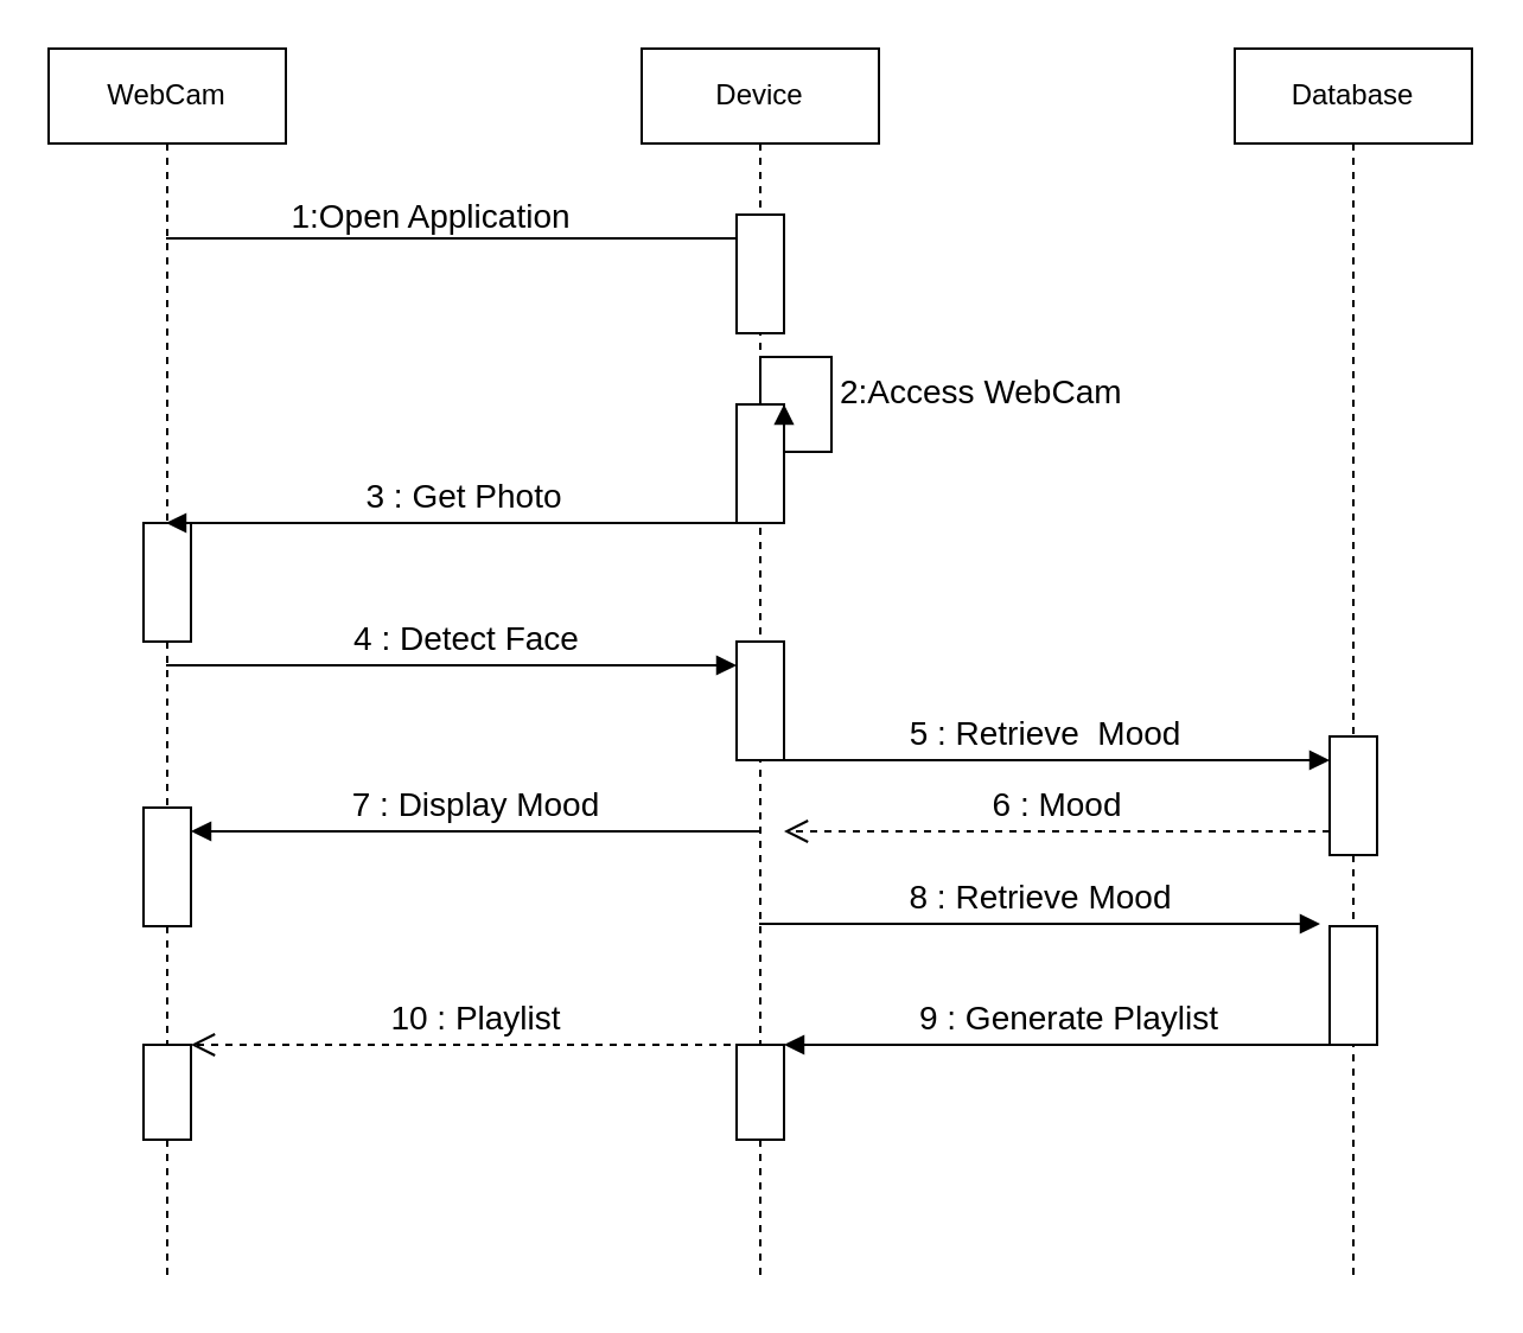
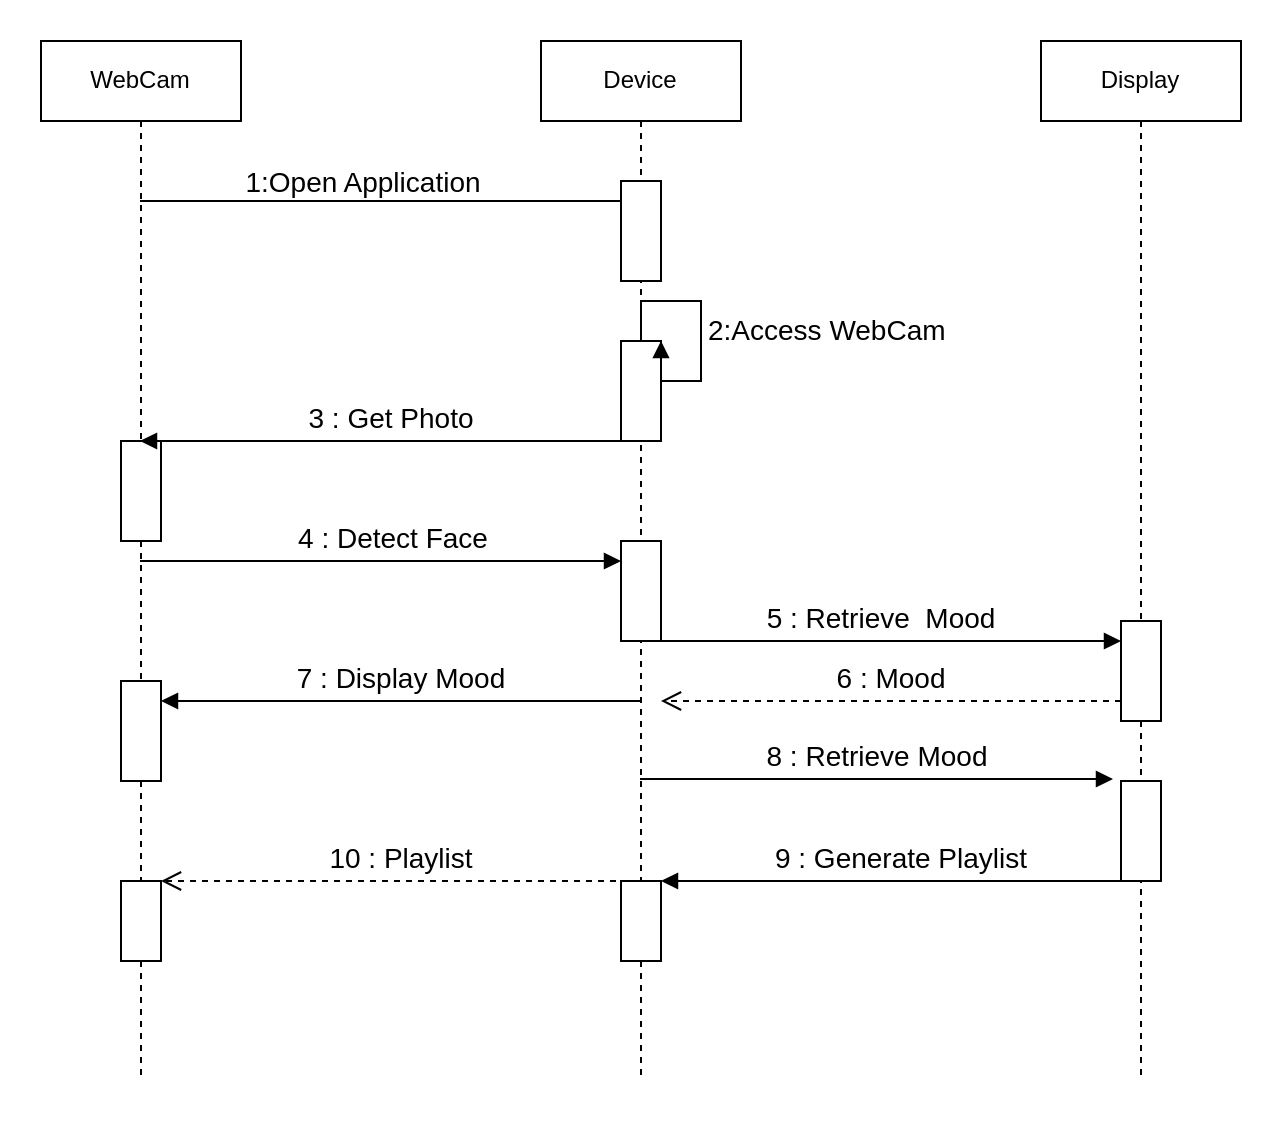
  <mxCell id="0" />
  <mxCell id="1" parent="0" />
  <mxCell id="2" value="" style="html=1;verticalAlign=bottom;labelBackgroundColor=none;endArrow=block;endFill=1;" parent="1" source="10" target="4" edge="1"><mxGeometry width="160" relative="1" as="geometry"><mxPoint x="80" y="100" as="sourcePoint" /><mxPoint x="320" y="110" as="targetPoint" /><Array as="points"><mxPoint x="300" y="100" /></Array></mxGeometry></mxCell>
  <mxCell id="3" value="&lt;font style=&quot;font-size: 14px&quot;&gt;1:Open Application&lt;/font&gt;" style="edgeLabel;html=1;align=center;verticalAlign=middle;resizable=0;points=[];" parent="2" vertex="1" connectable="0"><mxGeometry x="-0.276" y="1" relative="1" as="geometry"><mxPoint x="20" y="-9" as="offset" /></mxGeometry></mxCell>
  <mxCell id="4" value="Device" style="shape=umlLifeline;perimeter=lifelinePerimeter;whiteSpace=wrap;html=1;container=1;collapsible=0;recursiveResize=0;outlineConnect=0;" parent="1" vertex="1"><mxGeometry x="270" y="20" width="100" height="520" as="geometry" /></mxCell>
  <mxCell id="5" value="" style="html=1;points=[];perimeter=orthogonalPerimeter;" parent="4" vertex="1"><mxGeometry x="40" y="70" width="20" height="50" as="geometry" /></mxCell>
  <mxCell id="6" value="" style="html=1;points=[];perimeter=orthogonalPerimeter;" parent="4" vertex="1"><mxGeometry x="40" y="150" width="20" height="50" as="geometry" /></mxCell>
  <mxCell id="7" value="&lt;font style=&quot;font-size: 14px&quot;&gt;2:Access WebCam&lt;/font&gt;" style="edgeStyle=orthogonalEdgeStyle;html=1;align=left;spacingLeft=2;endArrow=block;rounded=0;entryX=1;entryY=0;" parent="4" target="6" edge="1"><mxGeometry relative="1" as="geometry"><mxPoint x="50" y="150" as="sourcePoint" /><Array as="points"><mxPoint x="50" y="130" /><mxPoint x="80" y="130" /><mxPoint x="80" y="170" /></Array></mxGeometry></mxCell>
  <mxCell id="8" value="" style="html=1;points=[];perimeter=orthogonalPerimeter;" vertex="1" parent="4"><mxGeometry x="40" y="250" width="20" height="50" as="geometry" /></mxCell>
  <mxCell id="9" value="" style="html=1;points=[];perimeter=orthogonalPerimeter;" vertex="1" parent="4"><mxGeometry x="40" y="420" width="20" height="40" as="geometry" /></mxCell>
  <mxCell id="10" value="WebCam" style="shape=umlLifeline;perimeter=lifelinePerimeter;whiteSpace=wrap;html=1;container=1;collapsible=0;recursiveResize=0;outlineConnect=0;" parent="1" vertex="1"><mxGeometry x="20" y="20" width="100" height="520" as="geometry" /></mxCell>
  <mxCell id="11" value="" style="html=1;points=[];perimeter=orthogonalPerimeter;" vertex="1" parent="10"><mxGeometry x="40" y="200" width="20" height="50" as="geometry" /></mxCell>
  <mxCell id="12" value="" style="html=1;points=[];perimeter=orthogonalPerimeter;" vertex="1" parent="10"><mxGeometry x="40" y="320" width="20" height="50" as="geometry" /></mxCell>
  <mxCell id="13" value="" style="html=1;points=[];perimeter=orthogonalPerimeter;" vertex="1" parent="10"><mxGeometry x="40" y="420" width="20" height="40" as="geometry" /></mxCell>
  <mxCell id="14" value="&lt;font style=&quot;font-size: 14px&quot;&gt;3 : Get Photo&lt;/font&gt;" style="html=1;verticalAlign=bottom;endArrow=block;" edge="1" parent="1" source="4" target="10"><mxGeometry width="80" relative="1" as="geometry"><mxPoint x="190" y="230" as="sourcePoint" /><mxPoint x="270" y="230" as="targetPoint" /><Array as="points"><mxPoint x="220" y="220" /></Array></mxGeometry></mxCell>
  <mxCell id="15" value="&lt;font style=&quot;font-size: 14px&quot;&gt;4 : Detect Face&lt;/font&gt;" style="html=1;verticalAlign=bottom;endArrow=block;" edge="1" parent="1" source="10"><mxGeometry x="0.044" width="80" relative="1" as="geometry"><mxPoint x="310" y="210" as="sourcePoint" /><mxPoint x="310" y="280" as="targetPoint" /><Array as="points"><mxPoint x="260" y="280" /></Array><mxPoint as="offset" /></mxGeometry></mxCell>
- <mxCell id="16" value="Database" style="shape=umlLifeline;perimeter=lifelinePerimeter;whiteSpace=wrap;html=1;container=1;collapsible=0;recursiveResize=0;outlineConnect=0;" vertex="1" parent="1"><mxGeometry x="520" y="20" width="100" height="520" as="geometry" /></mxCell>
+ <mxCell id="16" value="Display" style="shape=umlLifeline;perimeter=lifelinePerimeter;whiteSpace=wrap;html=1;container=1;collapsible=0;recursiveResize=0;outlineConnect=0;" vertex="1" parent="1"><mxGeometry x="520" y="20" width="100" height="520" as="geometry" /></mxCell>
  <mxCell id="17" value="" style="html=1;points=[];perimeter=orthogonalPerimeter;" vertex="1" parent="16"><mxGeometry x="40" y="290" width="20" height="50" as="geometry" /></mxCell>
  <mxCell id="18" value="" style="html=1;points=[];perimeter=orthogonalPerimeter;" vertex="1" parent="16"><mxGeometry x="40" y="370" width="20" height="50" as="geometry" /></mxCell>
  <mxCell id="19" value="&lt;font style=&quot;font-size: 14px&quot;&gt;5 : Retrieve&amp;nbsp; Mood&lt;/font&gt;" style="html=1;verticalAlign=bottom;endArrow=block;" edge="1" parent="1" source="4"><mxGeometry width="80" relative="1" as="geometry"><mxPoint x="310" y="200" as="sourcePoint" /><mxPoint x="560" y="320" as="targetPoint" /><Array as="points"><mxPoint x="480" y="320" /></Array></mxGeometry></mxCell>
  <mxCell id="20" value="&lt;font style=&quot;font-size: 14px&quot;&gt;6 : Mood&lt;/font&gt;" style="html=1;verticalAlign=bottom;endArrow=open;dashed=1;endSize=8;" edge="1" parent="1"><mxGeometry relative="1" as="geometry"><mxPoint x="560" y="350" as="sourcePoint" /><mxPoint x="330" y="350" as="targetPoint" /><Array as="points"><mxPoint x="490" y="350" /><mxPoint x="380" y="350" /></Array></mxGeometry></mxCell>
  <mxCell id="21" value="&lt;font style=&quot;font-size: 14px&quot;&gt;7 : Display Mood&lt;/font&gt;" style="html=1;verticalAlign=bottom;endArrow=block;" edge="1" parent="1" source="4"><mxGeometry width="80" relative="1" as="geometry"><mxPoint x="310" y="200" as="sourcePoint" /><mxPoint x="80" y="350" as="targetPoint" /><Array as="points"><mxPoint x="220" y="350" /></Array></mxGeometry></mxCell>
  <mxCell id="22" value="&lt;font style=&quot;font-size: 14px&quot;&gt;8 : Retrieve Mood&lt;/font&gt;" style="html=1;verticalAlign=bottom;endArrow=block;entryX=-0.2;entryY=-0.02;entryDx=0;entryDy=0;entryPerimeter=0;" edge="1" parent="1" source="4" target="18"><mxGeometry width="80" relative="1" as="geometry"><mxPoint x="310" y="490" as="sourcePoint" /><mxPoint x="390" y="490" as="targetPoint" /></mxGeometry></mxCell>
  <mxCell id="23" value="&lt;span style=&quot;font-size: 14px&quot;&gt;9 :&amp;nbsp;Generate Playlist&lt;/span&gt;" style="html=1;verticalAlign=bottom;endArrow=block;" edge="1" parent="1" source="16"><mxGeometry width="80" relative="1" as="geometry"><mxPoint x="310" y="530" as="sourcePoint" /><mxPoint x="330" y="440" as="targetPoint" /></mxGeometry></mxCell>
  <mxCell id="24" value="&lt;font style=&quot;font-size: 14px&quot;&gt;10 : Playlist&lt;/font&gt;" style="html=1;verticalAlign=bottom;endArrow=open;dashed=1;endSize=8;" edge="1" parent="1" source="4"><mxGeometry relative="1" as="geometry"><mxPoint x="310" y="430" as="sourcePoint" /><mxPoint x="80" y="440" as="targetPoint" /><Array as="points"><mxPoint x="270" y="440" /></Array></mxGeometry></mxCell>
